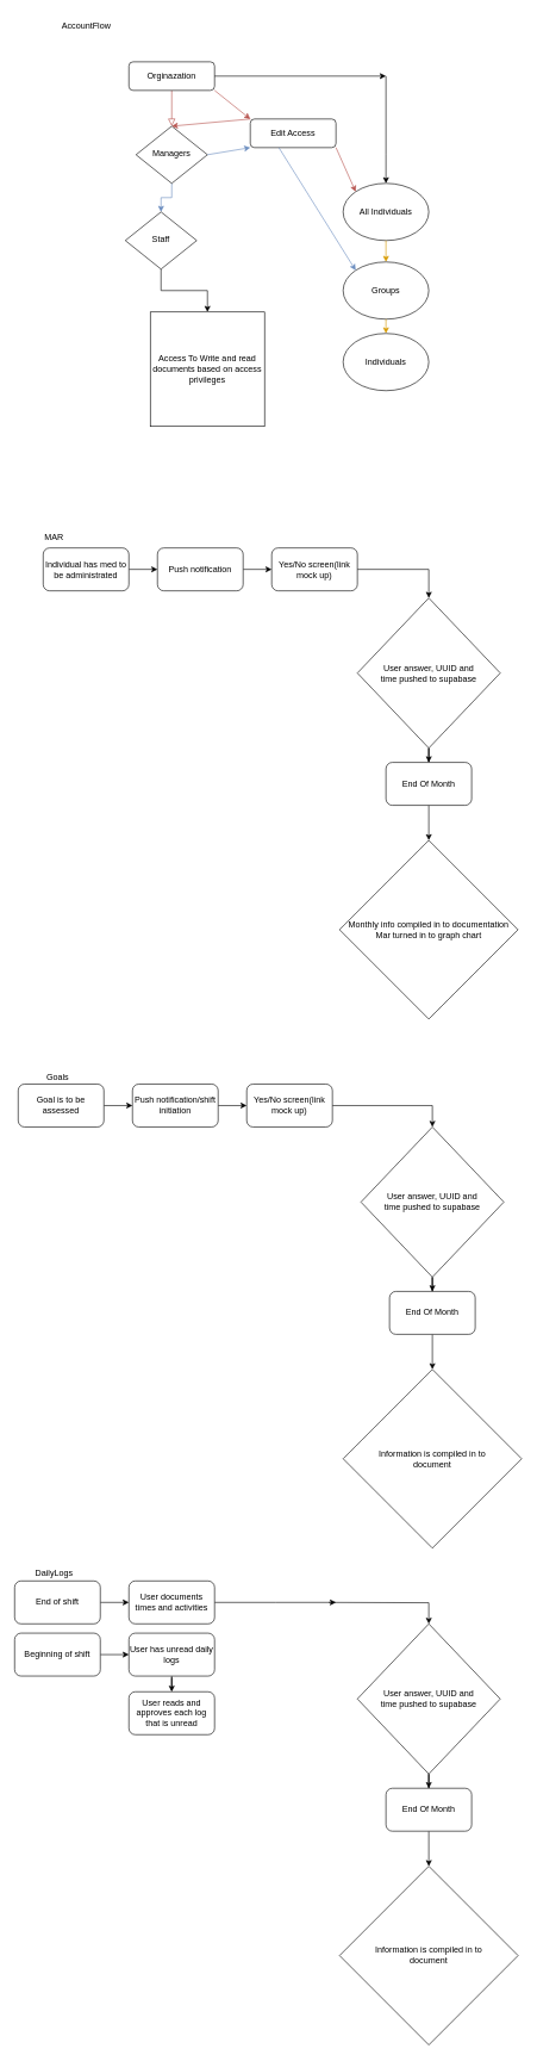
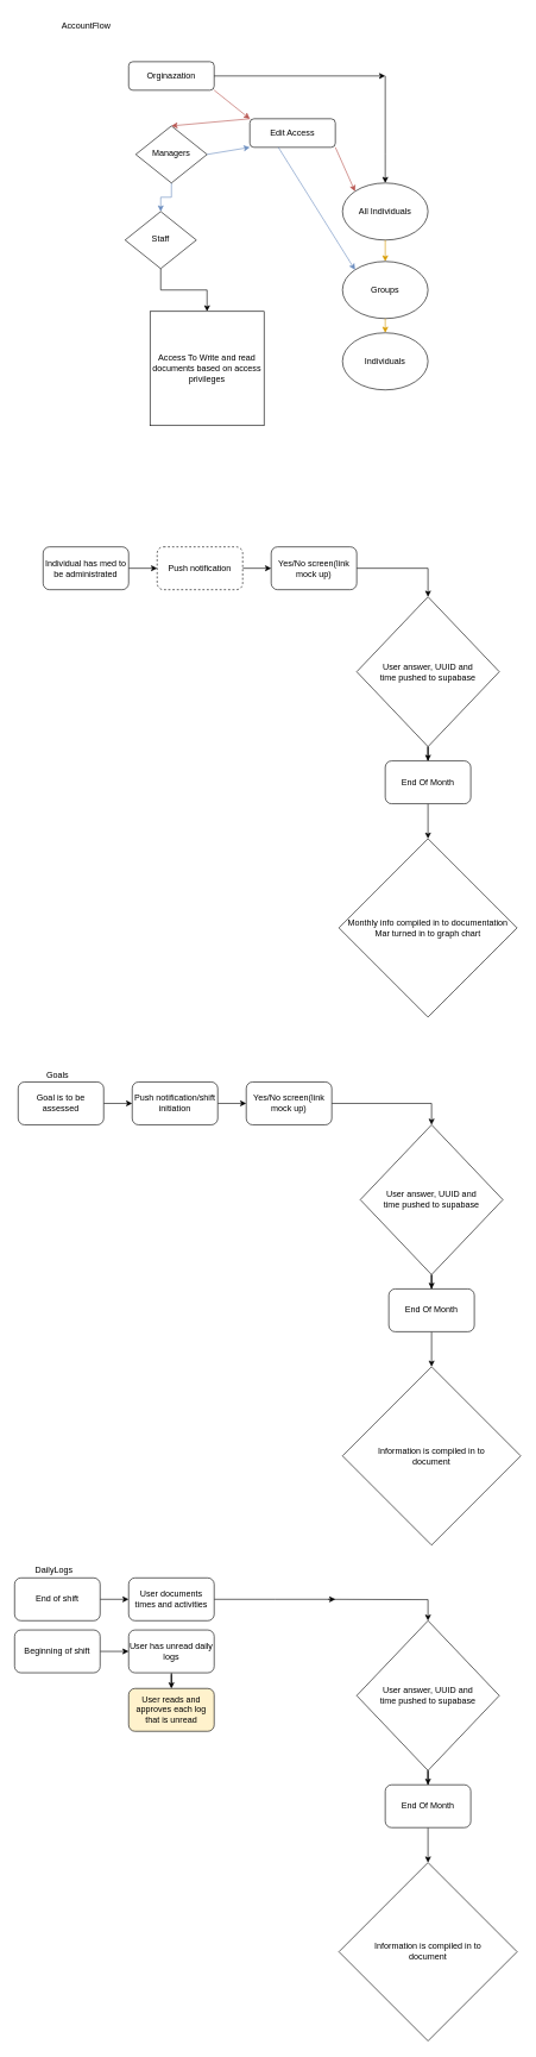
  <mxCell id="0" />
  <mxCell id="1" parent="0" />
- <mxCell id="2" value="" style="rounded=0;html=1;jettySize=auto;orthogonalLoop=1;fontSize=11;endArrow=block;endFill=0;endSize=8;strokeWidth=1;shadow=0;labelBackgroundColor=none;edgeStyle=orthogonalEdgeStyle;fillColor=#f8cecc;strokeColor=#b85450;" parent="1" source="3" target="5" edge="1"><mxGeometry relative="1" as="geometry" /></mxCell>
  <mxCell id="3" value="Orginazation" style="rounded=1;whiteSpace=wrap;html=1;fontSize=12;glass=0;strokeWidth=1;shadow=0;" parent="1" vertex="1"><mxGeometry x="180" y="85" width="120" height="40" as="geometry" /></mxCell>
  <mxCell id="4" style="edgeStyle=orthogonalEdgeStyle;rounded=0;orthogonalLoop=1;jettySize=auto;html=1;exitX=0.5;exitY=1;exitDx=0;exitDy=0;entryX=0.5;entryY=0;entryDx=0;entryDy=0;fillColor=#dae8fc;strokeColor=#6c8ebf;" edge="1" parent="1" source="5" target="8"><mxGeometry relative="1" as="geometry" /></mxCell>
  <mxCell id="5" value="Managers" style="rhombus;whiteSpace=wrap;html=1;shadow=0;fontFamily=Helvetica;fontSize=12;align=center;strokeWidth=1;spacing=6;spacingTop=-4;" parent="1" vertex="1"><mxGeometry x="190" y="175" width="100" height="80" as="geometry" /></mxCell>
  <mxCell id="6" value="Edit Access" style="rounded=1;whiteSpace=wrap;html=1;fontSize=12;glass=0;strokeWidth=1;shadow=0;" parent="1" vertex="1"><mxGeometry x="350" y="165" width="120" height="40" as="geometry" /></mxCell>
  <mxCell id="7" style="edgeStyle=orthogonalEdgeStyle;rounded=0;orthogonalLoop=1;jettySize=auto;html=1;exitX=0.5;exitY=1;exitDx=0;exitDy=0;entryX=0.5;entryY=0;entryDx=0;entryDy=0;" edge="1" parent="1" source="8" target="22"><mxGeometry relative="1" as="geometry" /></mxCell>
  <mxCell id="8" value="Staff" style="rhombus;whiteSpace=wrap;html=1;shadow=0;fontFamily=Helvetica;fontSize=12;align=center;strokeWidth=1;spacing=6;spacingTop=-4;" parent="1" vertex="1"><mxGeometry x="175" y="295" width="100" height="80" as="geometry" /></mxCell>
  <mxCell id="9" value="AccountFlow" style="text;html=1;align=center;verticalAlign=middle;resizable=0;points=[];autosize=1;strokeColor=none;fillColor=none;" vertex="1" parent="1"><mxGeometry x="75" y="20" width="90" height="30" as="geometry" /></mxCell>
  <mxCell id="10" value="" style="endArrow=classic;html=1;rounded=0;" edge="1" parent="1"><mxGeometry width="50" height="50" relative="1" as="geometry"><mxPoint x="300" y="105" as="sourcePoint" /><mxPoint x="540" y="105" as="targetPoint" /></mxGeometry></mxCell>
  <mxCell id="11" value="" style="endArrow=classic;html=1;rounded=0;" edge="1" parent="1"><mxGeometry width="50" height="50" relative="1" as="geometry"><mxPoint x="540" y="105" as="sourcePoint" /><mxPoint x="540" y="255" as="targetPoint" /><Array as="points"><mxPoint x="540" y="215" /></Array></mxGeometry></mxCell>
  <mxCell id="12" value="All Individuals" style="ellipse;whiteSpace=wrap;html=1;" vertex="1" parent="1"><mxGeometry x="480" y="255" width="120" height="80" as="geometry" /></mxCell>
  <mxCell id="13" value="" style="endArrow=classic;html=1;rounded=0;fillColor=#ffe6cc;strokeColor=#d79b00;" edge="1" parent="1"><mxGeometry width="50" height="50" relative="1" as="geometry"><mxPoint x="540" y="335" as="sourcePoint" /><mxPoint x="540" y="365" as="targetPoint" /></mxGeometry></mxCell>
  <mxCell id="14" value="Groups" style="ellipse;whiteSpace=wrap;html=1;" vertex="1" parent="1"><mxGeometry x="480" y="365" width="120" height="80" as="geometry" /></mxCell>
  <mxCell id="15" value="" style="endArrow=classic;html=1;rounded=0;fillColor=#ffe6cc;strokeColor=#d79b00;" edge="1" parent="1" target="16"><mxGeometry width="50" height="50" relative="1" as="geometry"><mxPoint x="540" y="445" as="sourcePoint" /><mxPoint x="540" y="505" as="targetPoint" /></mxGeometry></mxCell>
  <mxCell id="16" value="Individuals&lt;br&gt;" style="ellipse;whiteSpace=wrap;html=1;" vertex="1" parent="1"><mxGeometry x="480" y="465" width="120" height="80" as="geometry" /></mxCell>
  <mxCell id="17" value="" style="endArrow=classic;html=1;rounded=0;entryX=0;entryY=0;entryDx=0;entryDy=0;fillColor=#f8cecc;strokeColor=#b85450;" edge="1" parent="1" target="6"><mxGeometry width="50" height="50" relative="1" as="geometry"><mxPoint x="300" y="125" as="sourcePoint" /><mxPoint x="350" y="75" as="targetPoint" /></mxGeometry></mxCell>
  <mxCell id="18" value="" style="endArrow=classic;html=1;rounded=0;entryX=0.5;entryY=0;entryDx=0;entryDy=0;fillColor=#f8cecc;strokeColor=#b85450;" edge="1" parent="1" target="5"><mxGeometry width="50" height="50" relative="1" as="geometry"><mxPoint x="350" y="165" as="sourcePoint" /><mxPoint x="400" y="115" as="targetPoint" /></mxGeometry></mxCell>
  <mxCell id="19" value="" style="endArrow=classic;html=1;rounded=0;entryX=0;entryY=0;entryDx=0;entryDy=0;fillColor=#f8cecc;strokeColor=#b85450;" edge="1" parent="1" target="12"><mxGeometry width="50" height="50" relative="1" as="geometry"><mxPoint x="470" y="205" as="sourcePoint" /><mxPoint x="520" y="155" as="targetPoint" /></mxGeometry></mxCell>
  <mxCell id="20" value="" style="endArrow=classic;html=1;rounded=0;entryX=0;entryY=1;entryDx=0;entryDy=0;fillColor=#dae8fc;strokeColor=#6c8ebf;" edge="1" parent="1" target="6"><mxGeometry width="50" height="50" relative="1" as="geometry"><mxPoint x="290" y="215" as="sourcePoint" /><mxPoint x="340" y="165" as="targetPoint" /></mxGeometry></mxCell>
  <mxCell id="21" value="" style="endArrow=classic;html=1;rounded=0;entryX=0;entryY=0;entryDx=0;entryDy=0;fillColor=#dae8fc;strokeColor=#6c8ebf;" edge="1" parent="1" target="14"><mxGeometry width="50" height="50" relative="1" as="geometry"><mxPoint x="390" y="205" as="sourcePoint" /><mxPoint x="440" y="155" as="targetPoint" /></mxGeometry></mxCell>
  <mxCell id="22" value="Access To Write and read documents based on access privileges" style="whiteSpace=wrap;html=1;aspect=fixed;" vertex="1" parent="1"><mxGeometry x="210" y="435" width="160" height="160" as="geometry" /></mxCell>
- <mxCell id="23" value="MAR&lt;br&gt;" style="text;html=1;align=center;verticalAlign=middle;resizable=0;points=[];autosize=1;strokeColor=none;fillColor=none;" vertex="1" parent="1"><mxGeometry x="50" y="735" width="50" height="30" as="geometry" /></mxCell>
  <mxCell id="24" style="edgeStyle=orthogonalEdgeStyle;rounded=0;orthogonalLoop=1;jettySize=auto;html=1;exitX=1;exitY=0.5;exitDx=0;exitDy=0;" edge="1" parent="1" source="25" target="27"><mxGeometry relative="1" as="geometry"><mxPoint x="220" y="795" as="targetPoint" /></mxGeometry></mxCell>
  <mxCell id="25" value="Individual has med to be administrated" style="rounded=1;whiteSpace=wrap;html=1;" vertex="1" parent="1"><mxGeometry x="60" y="765" width="120" height="60" as="geometry" /></mxCell>
  <mxCell id="26" style="edgeStyle=orthogonalEdgeStyle;rounded=0;orthogonalLoop=1;jettySize=auto;html=1;exitX=1;exitY=0.5;exitDx=0;exitDy=0;" edge="1" parent="1" source="27" target="29"><mxGeometry relative="1" as="geometry"><mxPoint x="380" y="795" as="targetPoint" /></mxGeometry></mxCell>
- <mxCell id="27" value="Push notification" style="rounded=1;whiteSpace=wrap;html=1;" vertex="1" parent="1"><mxGeometry x="220" y="765" width="120" height="60" as="geometry" /></mxCell>
+ <mxCell id="27" value="Push notification" style="rounded=1;whiteSpace=wrap;html=1;dashed=1;" vertex="1" parent="1"><mxGeometry x="220" y="765" width="120" height="60" as="geometry" /></mxCell>
  <mxCell id="28" style="edgeStyle=orthogonalEdgeStyle;rounded=0;orthogonalLoop=1;jettySize=auto;html=1;exitX=1;exitY=0.5;exitDx=0;exitDy=0;" edge="1" parent="1" source="29" target="31"><mxGeometry relative="1" as="geometry"><mxPoint x="540" y="855" as="targetPoint" /></mxGeometry></mxCell>
  <mxCell id="29" value="Yes/No screen(link mock up)" style="rounded=1;whiteSpace=wrap;html=1;" vertex="1" parent="1"><mxGeometry x="380" y="765" width="120" height="60" as="geometry" /></mxCell>
  <mxCell id="30" style="edgeStyle=orthogonalEdgeStyle;rounded=0;orthogonalLoop=1;jettySize=auto;html=1;exitX=0.5;exitY=1;exitDx=0;exitDy=0;" edge="1" parent="1" source="31" target="33"><mxGeometry relative="1" as="geometry"><mxPoint x="600" y="1105" as="targetPoint" /></mxGeometry></mxCell>
  <mxCell id="31" value="User answer, UUID and &lt;br&gt;time pushed to supabase" style="rhombus;whiteSpace=wrap;html=1;" vertex="1" parent="1"><mxGeometry x="500" y="835" width="200" height="210" as="geometry" /></mxCell>
  <mxCell id="32" style="edgeStyle=orthogonalEdgeStyle;rounded=0;orthogonalLoop=1;jettySize=auto;html=1;exitX=0.5;exitY=1;exitDx=0;exitDy=0;" edge="1" parent="1" source="33" target="34"><mxGeometry relative="1" as="geometry"><mxPoint x="600" y="1215" as="targetPoint" /></mxGeometry></mxCell>
  <mxCell id="33" value="End Of Month" style="rounded=1;whiteSpace=wrap;html=1;" vertex="1" parent="1"><mxGeometry x="540" y="1065" width="120" height="60" as="geometry" /></mxCell>
  <mxCell id="34" value="Monthly info compiled in to documentation&lt;br&gt;Mar turned in to graph chart" style="rhombus;whiteSpace=wrap;html=1;" vertex="1" parent="1"><mxGeometry x="475" y="1174" width="250" height="250" as="geometry" /></mxCell>
  <mxCell id="35" value="Goals&lt;br&gt;" style="text;html=1;align=center;verticalAlign=middle;resizable=0;points=[];autosize=1;strokeColor=none;fillColor=none;" vertex="1" parent="1"><mxGeometry x="55" y="1490" width="50" height="30" as="geometry" /></mxCell>
  <mxCell id="36" style="edgeStyle=orthogonalEdgeStyle;rounded=0;orthogonalLoop=1;jettySize=auto;html=1;exitX=1;exitY=0.5;exitDx=0;exitDy=0;" edge="1" parent="1" source="37" target="39"><mxGeometry relative="1" as="geometry"><mxPoint x="185" y="1545" as="targetPoint" /></mxGeometry></mxCell>
  <mxCell id="37" value="Goal is to be assessed" style="rounded=1;whiteSpace=wrap;html=1;" vertex="1" parent="1"><mxGeometry x="25" y="1515" width="120" height="60" as="geometry" /></mxCell>
  <mxCell id="38" style="edgeStyle=orthogonalEdgeStyle;rounded=0;orthogonalLoop=1;jettySize=auto;html=1;exitX=1;exitY=0.5;exitDx=0;exitDy=0;" edge="1" parent="1" source="39" target="41"><mxGeometry relative="1" as="geometry"><mxPoint x="345" y="1545" as="targetPoint" /></mxGeometry></mxCell>
  <mxCell id="39" value="Push notification/shift initiation" style="rounded=1;whiteSpace=wrap;html=1;" vertex="1" parent="1"><mxGeometry x="185" y="1515" width="120" height="60" as="geometry" /></mxCell>
  <mxCell id="40" style="edgeStyle=orthogonalEdgeStyle;rounded=0;orthogonalLoop=1;jettySize=auto;html=1;exitX=1;exitY=0.5;exitDx=0;exitDy=0;entryX=0.5;entryY=0;entryDx=0;entryDy=0;" edge="1" parent="1" source="41" target="43"><mxGeometry relative="1" as="geometry" /></mxCell>
  <mxCell id="41" value="Yes/No screen(link mock up)" style="rounded=1;whiteSpace=wrap;html=1;" vertex="1" parent="1"><mxGeometry x="345" y="1515" width="120" height="60" as="geometry" /></mxCell>
  <mxCell id="42" style="edgeStyle=orthogonalEdgeStyle;rounded=0;orthogonalLoop=1;jettySize=auto;html=1;exitX=0.5;exitY=1;exitDx=0;exitDy=0;" edge="1" parent="1" source="43" target="45"><mxGeometry relative="1" as="geometry"><mxPoint x="605" y="1845" as="targetPoint" /></mxGeometry></mxCell>
  <mxCell id="43" value="User answer, UUID and &lt;br&gt;time pushed to supabase" style="rhombus;whiteSpace=wrap;html=1;" vertex="1" parent="1"><mxGeometry x="505" y="1575" width="200" height="210" as="geometry" /></mxCell>
  <mxCell id="44" style="edgeStyle=orthogonalEdgeStyle;rounded=0;orthogonalLoop=1;jettySize=auto;html=1;exitX=0.5;exitY=1;exitDx=0;exitDy=0;" edge="1" parent="1" source="45" target="46"><mxGeometry relative="1" as="geometry"><mxPoint x="605" y="1955" as="targetPoint" /></mxGeometry></mxCell>
  <mxCell id="45" value="End Of Month" style="rounded=1;whiteSpace=wrap;html=1;" vertex="1" parent="1"><mxGeometry x="545" y="1805" width="120" height="60" as="geometry" /></mxCell>
  <mxCell id="46" value="Information is compiled in to&lt;br&gt;document" style="rhombus;whiteSpace=wrap;html=1;" vertex="1" parent="1"><mxGeometry x="480" y="1914" width="250" height="250" as="geometry" /></mxCell>
  <mxCell id="47" value="DailyLogs" style="text;html=1;align=center;verticalAlign=middle;resizable=0;points=[];autosize=1;strokeColor=none;fillColor=none;" vertex="1" parent="1"><mxGeometry x="35" y="2185" width="80" height="30" as="geometry" /></mxCell>
  <mxCell id="48" style="edgeStyle=orthogonalEdgeStyle;rounded=0;orthogonalLoop=1;jettySize=auto;html=1;exitX=1;exitY=0.5;exitDx=0;exitDy=0;" edge="1" parent="1" source="49" target="51"><mxGeometry relative="1" as="geometry"><mxPoint x="180" y="2240" as="targetPoint" /></mxGeometry></mxCell>
  <mxCell id="49" value="End of shift" style="rounded=1;whiteSpace=wrap;html=1;" vertex="1" parent="1"><mxGeometry y="2210" width="120" height="60" as="geometry" x="20" /></mxCell>
  <mxCell id="50" style="edgeStyle=orthogonalEdgeStyle;rounded=0;orthogonalLoop=1;jettySize=auto;html=1;exitX=1;exitY=0.5;exitDx=0;exitDy=0;" edge="1" parent="1" source="51"><mxGeometry relative="1" as="geometry"><mxPoint x="470" y="2240" as="targetPoint" /></mxGeometry></mxCell>
  <mxCell id="51" value="User documents times and activities" style="rounded=1;whiteSpace=wrap;html=1;" vertex="1" parent="1"><mxGeometry x="180" y="2210" width="120" height="60" as="geometry" /></mxCell>
  <mxCell id="52" style="edgeStyle=orthogonalEdgeStyle;rounded=0;orthogonalLoop=1;jettySize=auto;html=1;exitX=1;exitY=0.5;exitDx=0;exitDy=0;entryX=0.5;entryY=0;entryDx=0;entryDy=0;" edge="1" parent="1" target="54"><mxGeometry relative="1" as="geometry"><mxPoint x="460" y="2240" as="sourcePoint" /></mxGeometry></mxCell>
  <mxCell id="53" style="edgeStyle=orthogonalEdgeStyle;rounded=0;orthogonalLoop=1;jettySize=auto;html=1;exitX=0.5;exitY=1;exitDx=0;exitDy=0;" edge="1" parent="1" source="54" target="56"><mxGeometry relative="1" as="geometry"><mxPoint x="600" y="2540" as="targetPoint" /></mxGeometry></mxCell>
  <mxCell id="54" value="User answer, UUID and &lt;br&gt;time pushed to supabase" style="rhombus;whiteSpace=wrap;html=1;" vertex="1" parent="1"><mxGeometry x="500" y="2270" width="200" height="210" as="geometry" /></mxCell>
  <mxCell id="55" style="edgeStyle=orthogonalEdgeStyle;rounded=0;orthogonalLoop=1;jettySize=auto;html=1;exitX=0.5;exitY=1;exitDx=0;exitDy=0;" edge="1" parent="1" source="56" target="57"><mxGeometry relative="1" as="geometry"><mxPoint x="600" y="2650" as="targetPoint" /></mxGeometry></mxCell>
  <mxCell id="56" value="End Of Month" style="rounded=1;whiteSpace=wrap;html=1;" vertex="1" parent="1"><mxGeometry x="540" y="2500" width="120" height="60" as="geometry" /></mxCell>
  <mxCell id="57" value="Information is compiled in to&lt;br&gt;document" style="rhombus;whiteSpace=wrap;html=1;" vertex="1" parent="1"><mxGeometry x="475" y="2609" width="250" height="250" as="geometry" /></mxCell>
  <mxCell id="58" style="edgeStyle=orthogonalEdgeStyle;rounded=0;orthogonalLoop=1;jettySize=auto;html=1;exitX=1;exitY=0.5;exitDx=0;exitDy=0;" edge="1" parent="1" source="59" target="61"><mxGeometry relative="1" as="geometry"><mxPoint x="190" y="2313.385" as="targetPoint" /></mxGeometry></mxCell>
  <mxCell id="59" value="Beginning of shift" style="rounded=1;whiteSpace=wrap;html=1;" vertex="1" parent="1"><mxGeometry y="2283" width="120" height="60" as="geometry" x="20" /></mxCell>
  <mxCell id="60" style="edgeStyle=orthogonalEdgeStyle;rounded=0;orthogonalLoop=1;jettySize=auto;html=1;exitX=0.5;exitY=1;exitDx=0;exitDy=0;" edge="1" parent="1" source="61" target="62"><mxGeometry relative="1" as="geometry"><mxPoint x="240" y="2395" as="targetPoint" /></mxGeometry></mxCell>
  <mxCell id="61" value="User has unread daily logs" style="rounded=1;whiteSpace=wrap;html=1;" vertex="1" parent="1"><mxGeometry x="180" y="2283.005" width="120" height="60" as="geometry" /></mxCell>
- <mxCell id="62" value="User reads and approves each log that is unread" style="rounded=1;whiteSpace=wrap;html=1;" vertex="1" parent="1"><mxGeometry x="180" y="2365" width="120" height="60" as="geometry" /></mxCell>
+ <mxCell id="62" value="User reads and approves each log that is unread" style="rounded=1;whiteSpace=wrap;html=1;fillColor=#fff2cc;" vertex="1" parent="1"><mxGeometry x="180" y="2365" width="120" height="60" as="geometry" /></mxCell>
